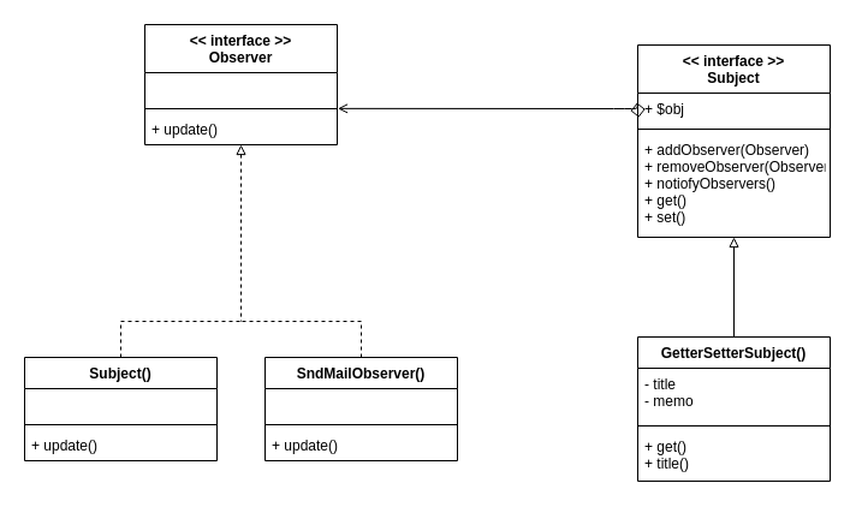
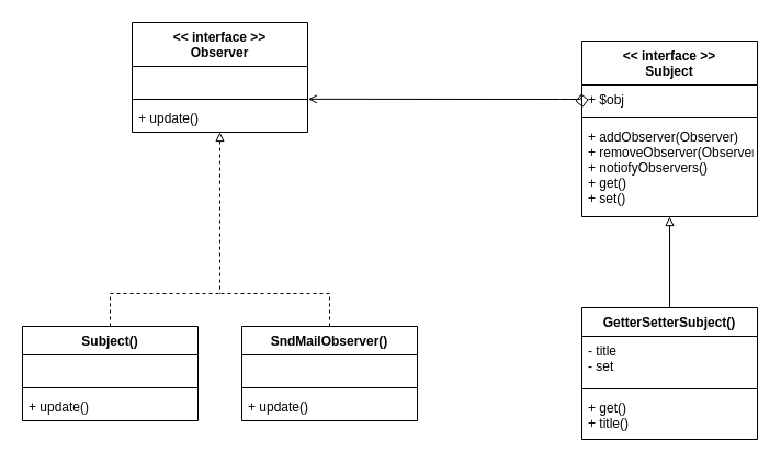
  <mxCell id="0" />
  <mxCell id="1" parent="0" />
  <mxCell id="2" value="" style="edgeStyle=none;html=1;startArrow=block;startFill=0;endArrow=none;endFill=0;" parent="1" source="3" edge="1"><mxGeometry relative="1" as="geometry"><mxPoint x="610" y="280" as="targetPoint" /></mxGeometry></mxCell>
  <mxCell id="3" value="&lt;&lt; interface &gt;&gt;&#10;Subject" style="swimlane;fontStyle=1;align=center;verticalAlign=top;childLayout=stackLayout;horizontal=1;startSize=40;horizontalStack=0;resizeParent=1;resizeParentMax=0;resizeLast=0;collapsible=1;marginBottom=0;" parent="1" vertex="1"><mxGeometry x="530" y="37" width="160" height="160" as="geometry" /></mxCell>
  <mxCell id="4" value="+ $obj　" style="text;strokeColor=none;fillColor=none;align=left;verticalAlign=top;spacingLeft=4;spacingRight=4;overflow=hidden;rotatable=0;points=[[0,0.5],[1,0.5]];portConstraint=eastwest;" parent="3" vertex="1"><mxGeometry y="40" width="160" height="26" as="geometry" /></mxCell>
  <mxCell id="5" value="" style="line;strokeWidth=1;fillColor=none;align=left;verticalAlign=middle;spacingTop=-1;spacingLeft=3;spacingRight=3;rotatable=0;labelPosition=right;points=[];portConstraint=eastwest;strokeColor=inherit;" parent="3" vertex="1"><mxGeometry y="66" width="160" height="8" as="geometry" /></mxCell>
  <mxCell id="6" value="+ addObserver(Observer)&#10;+ removeObserver(Observer)&#10;+ notiofyObservers()&#10;+ get()&#10;+ set()" style="text;strokeColor=none;fillColor=none;align=left;verticalAlign=top;spacingLeft=4;spacingRight=4;overflow=hidden;rotatable=0;points=[[0,0.5],[1,0.5]];portConstraint=eastwest;" parent="3" vertex="1"><mxGeometry y="74" width="160" height="86" as="geometry" /></mxCell>
  <mxCell id="7" value="GetterSetterSubject()" style="swimlane;fontStyle=1;align=center;verticalAlign=top;childLayout=stackLayout;horizontal=1;startSize=26;horizontalStack=0;resizeParent=1;resizeParentMax=0;resizeLast=0;collapsible=1;marginBottom=0;" parent="1" vertex="1"><mxGeometry x="530" y="280" width="160" height="120" as="geometry" /></mxCell>
- <mxCell id="8" value="- title&#10;- memo&#10;" style="text;strokeColor=none;fillColor=none;align=left;verticalAlign=top;spacingLeft=4;spacingRight=4;overflow=hidden;rotatable=0;points=[[0,0.5],[1,0.5]];portConstraint=eastwest;" parent="7" vertex="1"><mxGeometry y="26" width="160" height="44" as="geometry" /></mxCell>
+ <mxCell id="8" value="- title&#10;- set&#10;" style="text;strokeColor=none;fillColor=none;align=left;verticalAlign=top;spacingLeft=4;spacingRight=4;overflow=hidden;rotatable=0;points=[[0,0.5],[1,0.5]];portConstraint=eastwest;" parent="7" vertex="1"><mxGeometry y="26" width="160" height="44" as="geometry" /></mxCell>
  <mxCell id="9" value="" style="line;strokeWidth=1;fillColor=none;align=left;verticalAlign=middle;spacingTop=-1;spacingLeft=3;spacingRight=3;rotatable=0;labelPosition=right;points=[];portConstraint=eastwest;strokeColor=inherit;" parent="7" vertex="1"><mxGeometry y="70" width="160" height="8" as="geometry" /></mxCell>
  <mxCell id="10" value="+ get()&#10;+ title()" style="text;strokeColor=none;fillColor=none;align=left;verticalAlign=top;spacingLeft=4;spacingRight=4;overflow=hidden;rotatable=0;points=[[0,0.5],[1,0.5]];portConstraint=eastwest;" parent="7" vertex="1"><mxGeometry y="78" width="160" height="42" as="geometry" /></mxCell>
  <mxCell id="11" style="edgeStyle=none;html=1;entryX=0.005;entryY=0.779;entryDx=0;entryDy=0;entryPerimeter=0;startArrow=open;startFill=0;endArrow=diamond;endFill=0;startSize=6;endSize=10;exitX=1.003;exitY=0.483;exitDx=0;exitDy=0;exitPerimeter=0;" parent="1" source="14" target="4" edge="1"><mxGeometry relative="1" as="geometry"><Array as="points"><mxPoint x="520" y="90" /><mxPoint x="530" y="90" /></Array></mxGeometry></mxCell>
  <mxCell id="12" value="&lt;&lt; interface &gt;&gt;&#10;Observer" style="swimlane;fontStyle=1;align=center;verticalAlign=top;childLayout=stackLayout;horizontal=1;startSize=40;horizontalStack=0;resizeParent=1;resizeParentMax=0;resizeLast=0;collapsible=1;marginBottom=0;" parent="1" vertex="1"><mxGeometry x="120" y="20" width="160" height="100" as="geometry" /></mxCell>
  <mxCell id="13" value="　　　" style="text;strokeColor=none;fillColor=none;align=left;verticalAlign=top;spacingLeft=4;spacingRight=4;overflow=hidden;rotatable=0;points=[[0,0.5],[1,0.5]];portConstraint=eastwest;" parent="12" vertex="1"><mxGeometry y="40" width="160" height="26" as="geometry" /></mxCell>
  <mxCell id="14" value="" style="line;strokeWidth=1;fillColor=none;align=left;verticalAlign=middle;spacingTop=-1;spacingLeft=3;spacingRight=3;rotatable=0;labelPosition=right;points=[];portConstraint=eastwest;strokeColor=inherit;" parent="12" vertex="1"><mxGeometry y="66" width="160" height="8" as="geometry" /></mxCell>
  <mxCell id="15" value="+ update()" style="text;strokeColor=none;fillColor=none;align=left;verticalAlign=top;spacingLeft=4;spacingRight=4;overflow=hidden;rotatable=0;points=[[0,0.5],[1,0.5]];portConstraint=eastwest;" parent="12" vertex="1"><mxGeometry y="74" width="160" height="26" as="geometry" /></mxCell>
  <mxCell id="16" value="" style="edgeStyle=none;html=1;startArrow=block;startFill=0;endArrow=none;endFill=0;dashed=1;" parent="1" source="15" edge="1"><mxGeometry relative="1" as="geometry"><mxPoint x="200" y="267" as="targetPoint" /><mxPoint x="200" y="154" as="sourcePoint" /></mxGeometry></mxCell>
  <mxCell id="17" style="edgeStyle=none;html=1;exitX=0.5;exitY=0;exitDx=0;exitDy=0;rounded=0;endArrow=none;endFill=0;dashed=1;" parent="1" source="18" edge="1"><mxGeometry relative="1" as="geometry"><mxPoint x="200" y="267" as="targetPoint" /><Array as="points"><mxPoint x="300" y="267" /></Array></mxGeometry></mxCell>
  <mxCell id="18" value="SndMailObserver()" style="swimlane;fontStyle=1;align=center;verticalAlign=top;childLayout=stackLayout;horizontal=1;startSize=26;horizontalStack=0;resizeParent=1;resizeParentMax=0;resizeLast=0;collapsible=1;marginBottom=0;" parent="1" vertex="1"><mxGeometry x="220" y="297" width="160" height="86" as="geometry" /></mxCell>
  <mxCell id="19" value="　" style="text;strokeColor=none;fillColor=none;align=left;verticalAlign=top;spacingLeft=4;spacingRight=4;overflow=hidden;rotatable=0;points=[[0,0.5],[1,0.5]];portConstraint=eastwest;" parent="18" vertex="1"><mxGeometry y="26" width="160" height="26" as="geometry" /></mxCell>
  <mxCell id="20" value="" style="line;strokeWidth=1;fillColor=none;align=left;verticalAlign=middle;spacingTop=-1;spacingLeft=3;spacingRight=3;rotatable=0;labelPosition=right;points=[];portConstraint=eastwest;strokeColor=inherit;" parent="18" vertex="1"><mxGeometry y="52" width="160" height="8" as="geometry" /></mxCell>
  <mxCell id="21" value="+ update()" style="text;strokeColor=none;fillColor=none;align=left;verticalAlign=top;spacingLeft=4;spacingRight=4;overflow=hidden;rotatable=0;points=[[0,0.5],[1,0.5]];portConstraint=eastwest;" parent="18" vertex="1"><mxGeometry y="60" width="160" height="26" as="geometry" /></mxCell>
  <mxCell id="22" style="edgeStyle=none;html=1;exitX=0.5;exitY=0;exitDx=0;exitDy=0;rounded=0;endArrow=none;endFill=0;dashed=1;" parent="1" source="23" edge="1"><mxGeometry relative="1" as="geometry"><mxPoint x="200" y="267" as="targetPoint" /><Array as="points"><mxPoint x="100" y="267" /></Array></mxGeometry></mxCell>
  <mxCell id="23" value="Subject()" style="swimlane;fontStyle=1;align=center;verticalAlign=top;childLayout=stackLayout;horizontal=1;startSize=26;horizontalStack=0;resizeParent=1;resizeParentMax=0;resizeLast=0;collapsible=1;marginBottom=0;" parent="1" vertex="1"><mxGeometry x="20" y="297" width="160" height="86" as="geometry" /></mxCell>
  <mxCell id="24" value="　" style="text;strokeColor=none;fillColor=none;align=left;verticalAlign=top;spacingLeft=4;spacingRight=4;overflow=hidden;rotatable=0;points=[[0,0.5],[1,0.5]];portConstraint=eastwest;" parent="23" vertex="1"><mxGeometry y="26" width="160" height="26" as="geometry" /></mxCell>
  <mxCell id="25" value="" style="line;strokeWidth=1;fillColor=none;align=left;verticalAlign=middle;spacingTop=-1;spacingLeft=3;spacingRight=3;rotatable=0;labelPosition=right;points=[];portConstraint=eastwest;strokeColor=inherit;" parent="23" vertex="1"><mxGeometry y="52" width="160" height="8" as="geometry" /></mxCell>
  <mxCell id="26" value="+ update()" style="text;strokeColor=none;fillColor=none;align=left;verticalAlign=top;spacingLeft=4;spacingRight=4;overflow=hidden;rotatable=0;points=[[0,0.5],[1,0.5]];portConstraint=eastwest;" parent="23" vertex="1"><mxGeometry y="60" width="160" height="26" as="geometry" /></mxCell>
